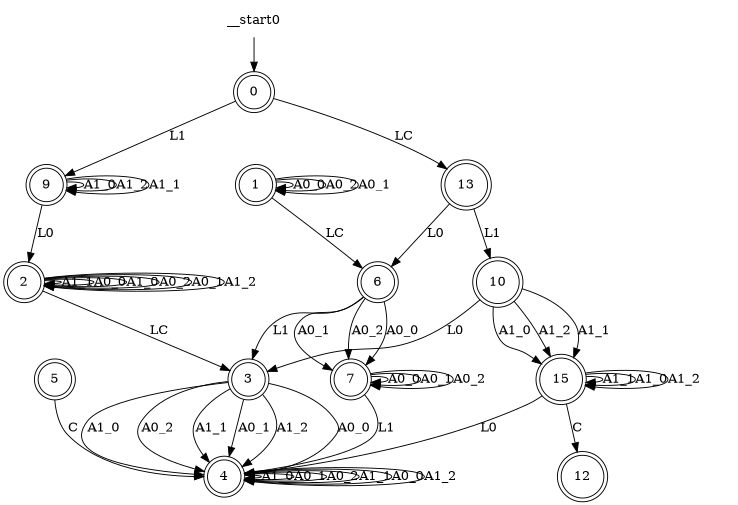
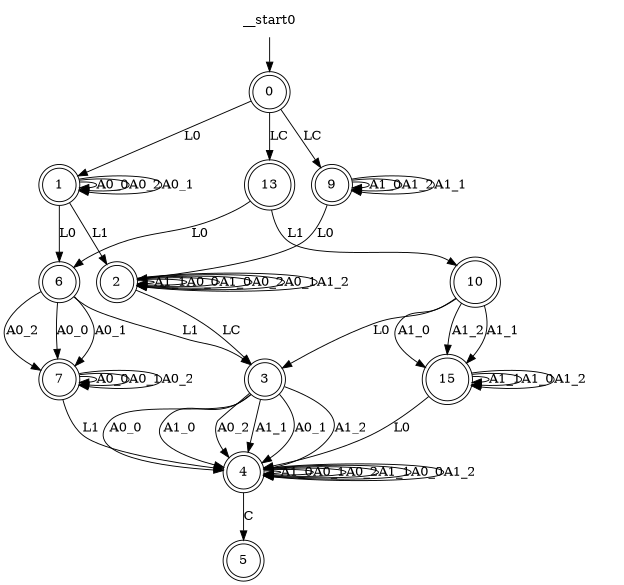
  digraph {
    node [shape=doublecircle]
    n1 [label=0]
    n2 [label=1]
    n3 [label=9]
    n4 [label=13]
    n5 [label=2]
    n6 [label=6]
    n7 [label=10]
    n8 [label=3]
    n9 [label=7]
    n10 [label=4]
    n11 [label=5]
    n12 [label=15]
-   n13 [label=12]
    __start0 [shape=none]
-   n1 -> n3 [label=L1]
+   n1 -> n2 [label=L0]
+   n1 -> n3 [label=LC]
    n1 -> n4 [label=LC]
    n2 -> n2 [label=A0_0]
    n2 -> n2 [label=A0_2]
    n2 -> n2 [label=A0_1]
-   n2 -> n6 [label=LC]
+   n2 -> n5 [label=L1]
+   n2 -> n6 [label=L0]
    n3 -> n3 [label=A1_0]
    n3 -> n3 [label=A1_2]
    n3 -> n3 [label=A1_1]
    n3 -> n5 [label=L0]
    n4 -> n6 [label=L0]
    n4 -> n7 [label=L1]
    n5 -> n5 [label=A1_1]
    n5 -> n5 [label=A0_0]
    n5 -> n5 [label=A1_0]
    n5 -> n5 [label=A0_2]
    n5 -> n5 [label=A0_1]
    n5 -> n5 [label=A1_2]
    n5 -> n8 [label=LC]
    n6 -> n8 [label=L1]
    n6 -> n9 [label=A0_1]
    n6 -> n9 [label=A0_2]
    n6 -> n9 [label=A0_0]
    n7 -> n8 [label=L0]
    n7 -> n12 [label=A1_0]
    n7 -> n12 [label=A1_2]
    n7 -> n12 [label=A1_1]
    n8 -> n10 [label=A0_0]
    n8 -> n10 [label=A1_0]
    n8 -> n10 [label=A0_2]
    n8 -> n10 [label=A1_1]
    n8 -> n10 [label=A0_1]
    n8 -> n10 [label=A1_2]
    n9 -> n9 [label=A0_0]
    n9 -> n9 [label=A0_1]
    n9 -> n9 [label=A0_2]
    n9 -> n10 [label=L1]
    n10 -> n10 [label=A1_0]
    n10 -> n10 [label=A0_1]
    n10 -> n10 [label=A0_2]
    n10 -> n10 [label=A1_1]
    n10 -> n10 [label=A0_0]
    n10 -> n10 [label=A1_2]
-   n11 -> n10 [label=C]
+   n10 -> n11 [label=C]
    n12 -> n10 [label=L0]
    n12 -> n12 [label=A1_1]
    n12 -> n12 [label=A1_0]
    n12 -> n12 [label=A1_2]
-   n12 -> n13 [label=C]
    __start0 -> n1
  }
